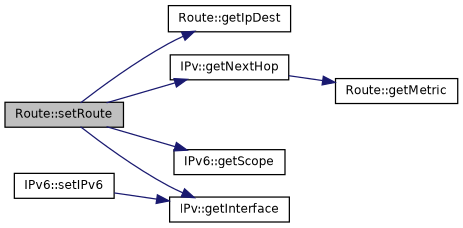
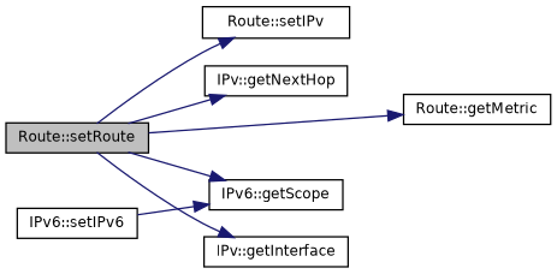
  digraph {
    rankdir=LR
    node [color=black fillcolor=white fontname=Helvetica fontsize=10 shape=record style=filled]
    edge [color=midnightblue fontname=Helvetica fontsize=10 labelfontname=Helvetica labelfontsize=10 style=solid]
    n1 [fillcolor=grey75 fontcolor=black height=0.2 label="Route::setRoute" width=0.4]
-   n2 [height=0.2 label="Route::getIpDest" width=0.4]
+   n2 [height=0.2 label="Route::setIPv" width=0.4]
    n3 [height=0.2 label="IPv::getNextHop" width=0.4]
    n4 [height=0.2 label="Route::getMetric" width=0.4]
    n5 [height=0.2 label="IPv::getInterface" width=0.4]
    n6 [height=0.2 label="IPv6::getScope" width=0.4]
    n7 [height=0.2 label="IPv6::setIPv6" width=0.4]
    n1 -> n2
    n1 -> n3
-   n3 -> n4
+   n1 -> n4
    n1 -> n5
    n1 -> n6
-   n7 -> n5
+   n7 -> n6
  }
